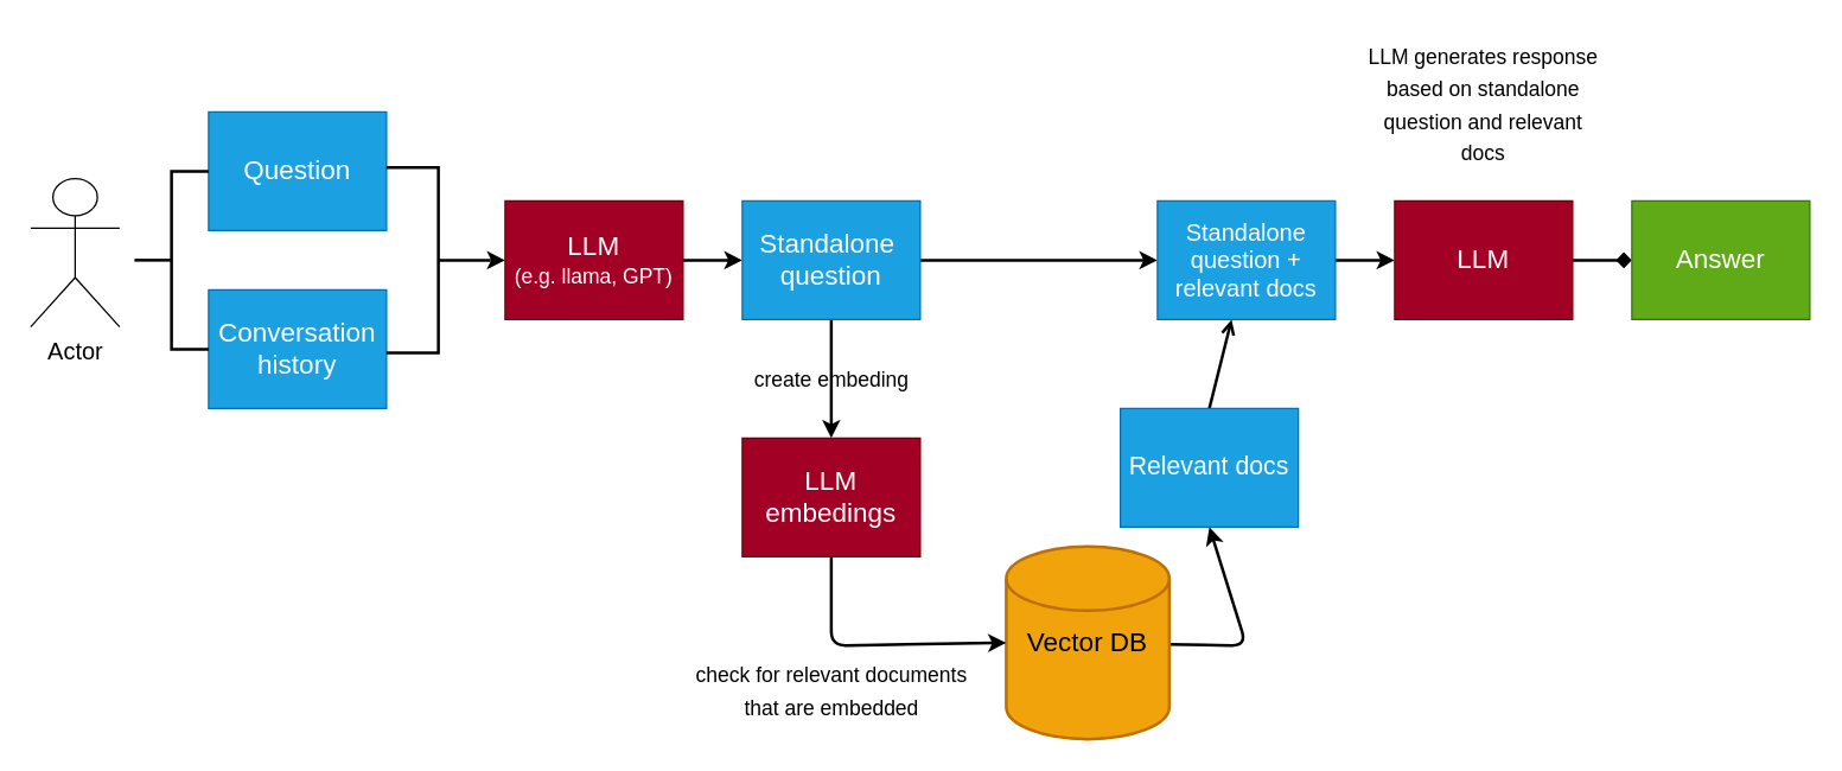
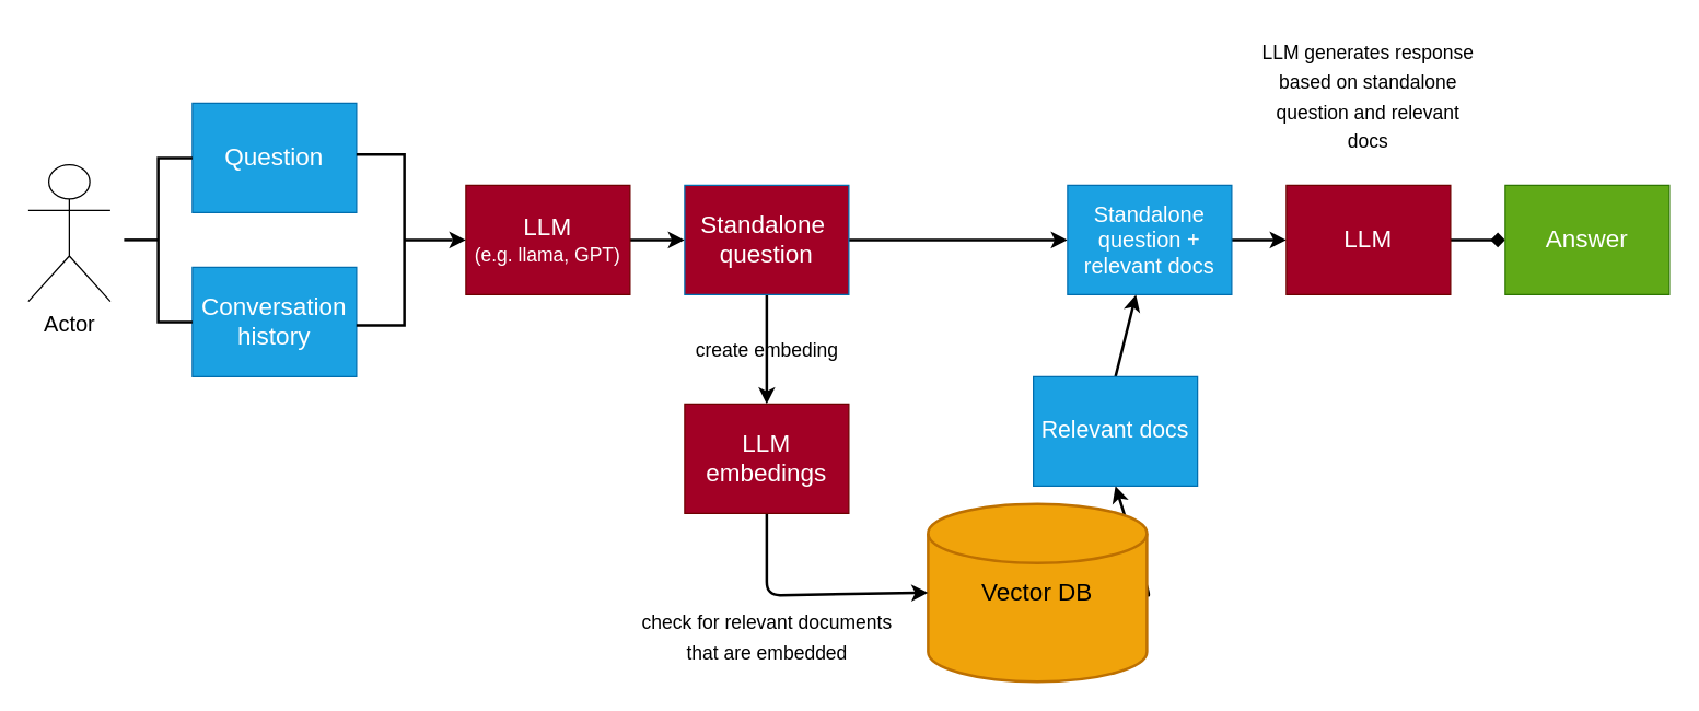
  <mxCell id="0" />
  <mxCell id="1" parent="0" />
  <mxCell id="2" value="Actor" style="shape=umlActor;verticalLabelPosition=bottom;verticalAlign=top;html=1;outlineConnect=0;labelBackgroundColor=none;labelBorderColor=none;fontSize=16;fontColor=default;fillColor=none;" vertex="1" parent="1"><mxGeometry x="20" y="120" width="60" height="100" as="geometry" /></mxCell>
  <mxCell id="3" value="&lt;font style=&quot;font-size: 18px;&quot;&gt;Question&lt;/font&gt;" style="whiteSpace=wrap;html=1;fillColor=#1ba1e2;fontColor=#ffffff;strokeColor=#006EAF;" vertex="1" parent="1"><mxGeometry x="140" y="75" width="120" height="80" as="geometry" /></mxCell>
  <mxCell id="4" value="" style="edgeStyle=none;html=1;strokeWidth=2;" edge="1" parent="1" source="5" target="8"><mxGeometry relative="1" as="geometry" /></mxCell>
  <mxCell id="5" value="&lt;font style=&quot;&quot;&gt;&lt;span style=&quot;font-size: 18px;&quot;&gt;LLM &lt;/span&gt;&lt;br&gt;&lt;font style=&quot;font-size: 14px;&quot;&gt;(e.g. llama, GPT)&lt;/font&gt;&lt;/font&gt;" style="whiteSpace=wrap;html=1;fillColor=#a20025;fontColor=#ffffff;strokeColor=#6F0000;" vertex="1" parent="1"><mxGeometry x="340" y="135" width="120" height="80" as="geometry" /></mxCell>
  <mxCell id="6" style="edgeStyle=none;html=1;exitX=1;exitY=0.5;exitDx=0;exitDy=0;entryX=0;entryY=0.5;entryDx=0;entryDy=0;strokeWidth=2;" edge="1" parent="1" source="8" target="13"><mxGeometry relative="1" as="geometry" /></mxCell>
  <mxCell id="7" value="&lt;font style=&quot;font-size: 14px;&quot;&gt;create embeding&lt;/font&gt;" style="edgeStyle=none;html=1;entryX=0.5;entryY=0;entryDx=0;entryDy=0;strokeWidth=2;fontSize=18;labelBackgroundColor=none;" edge="1" parent="1" source="8" target="22"><mxGeometry relative="1" as="geometry"><mxPoint as="offset" /></mxGeometry></mxCell>
- <mxCell id="8" value="&lt;font style=&quot;font-size: 18px;&quot;&gt;Standalone&amp;nbsp; &lt;br&gt;question&lt;/font&gt;" style="whiteSpace=wrap;html=1;fillColor=#1ba1e2;fontColor=#ffffff;strokeColor=#006EAF;" vertex="1" parent="1"><mxGeometry x="500" y="135" width="120" height="80" as="geometry" /></mxCell>
+ <mxCell id="8" value="&lt;font style=&quot;font-size: 18px;&quot;&gt;Standalone&amp;nbsp; &lt;br&gt;question&lt;/font&gt;" style="whiteSpace=wrap;html=1;fillColor=#a20025;fontColor=#ffffff;strokeColor=#006EAF;" vertex="1" parent="1"><mxGeometry x="500" y="135" width="120" height="80" as="geometry" /></mxCell>
  <mxCell id="9" value="&lt;font style=&quot;font-size: 18px;&quot;&gt;Conversation &lt;br&gt;history&lt;/font&gt;" style="whiteSpace=wrap;html=1;fillColor=#1ba1e2;fontColor=#ffffff;strokeColor=#006EAF;" vertex="1" parent="1"><mxGeometry x="140" y="195" width="120" height="80" as="geometry" /></mxCell>
  <mxCell id="10" style="edgeStyle=none;html=1;exitX=0;exitY=0.5;exitDx=0;exitDy=0;exitPerimeter=0;entryX=0;entryY=0.5;entryDx=0;entryDy=0;strokeWidth=2;" edge="1" parent="1" source="11" target="5"><mxGeometry relative="1" as="geometry" /></mxCell>
  <mxCell id="11" value="" style="strokeWidth=2;html=1;shape=mxgraph.flowchart.annotation_2;align=left;labelPosition=right;pointerEvents=1;rotation=-180;" vertex="1" parent="1"><mxGeometry y="112.5" width="70" height="125" as="geometry" x="260" /></mxCell>
  <mxCell id="12" style="edgeStyle=none;html=1;entryX=0;entryY=0.5;entryDx=0;entryDy=0;strokeWidth=2;" edge="1" parent="1" source="13" target="15"><mxGeometry relative="1" as="geometry" /></mxCell>
  <mxCell id="13" value="&lt;font style=&quot;font-size: 16px;&quot;&gt;Standalone question + relevant docs&lt;/font&gt;" style="whiteSpace=wrap;html=1;fillColor=#1ba1e2;fontColor=#ffffff;strokeColor=#006EAF;" vertex="1" parent="1"><mxGeometry x="780" y="135" width="120" height="80" as="geometry" /></mxCell>
  <mxCell id="14" style="edgeStyle=none;html=1;strokeWidth=2;entryX=0;entryY=0.5;entryDx=0;entryDy=0;endArrow=diamond;" edge="1" parent="1" source="15" target="16"><mxGeometry relative="1" as="geometry"><mxPoint x="1230" y="175" as="targetPoint" /></mxGeometry></mxCell>
  <mxCell id="15" value="&lt;font style=&quot;font-size: 18px;&quot;&gt;LLM&lt;/font&gt;" style="whiteSpace=wrap;html=1;fillColor=#a20025;fontColor=#ffffff;strokeColor=#6F0000;" vertex="1" parent="1"><mxGeometry x="940" y="135" width="120" height="80" as="geometry" /></mxCell>
  <mxCell id="16" value="&lt;font style=&quot;font-size: 18px;&quot;&gt;Answer&lt;/font&gt;" style="whiteSpace=wrap;html=1;fillColor=#60a917;fontColor=#ffffff;strokeColor=#2D7600;" vertex="1" parent="1"><mxGeometry x="1100" y="135" width="120" height="80" as="geometry" /></mxCell>
  <mxCell id="17" value="" style="strokeWidth=2;html=1;shape=mxgraph.flowchart.annotation_2;align=left;labelPosition=right;pointerEvents=1;fontSize=18;" vertex="1" parent="1"><mxGeometry x="90" y="115" width="50" height="120" as="geometry" /></mxCell>
  <mxCell id="18" style="edgeStyle=none;html=1;entryX=0.5;entryY=1;entryDx=0;entryDy=0;strokeWidth=2;fontSize=18;" edge="1" parent="1" source="19" target="24"><mxGeometry relative="1" as="geometry"><Array as="points"><mxPoint x="840" y="435" /></Array></mxGeometry></mxCell>
- <mxCell id="19" value="Vector DB" style="strokeWidth=2;html=1;shape=mxgraph.flowchart.database;whiteSpace=wrap;fontSize=18;fillColor=#f0a30a;fontColor=#000000;strokeColor=#BD7000;" vertex="1" parent="1"><mxGeometry x="678" y="368" width="110" height="130" as="geometry" /></mxCell>
+ <mxCell id="19" value="Vector DB" style="strokeWidth=2;html=1;shape=mxgraph.flowchart.database;whiteSpace=wrap;fontSize=18;fillColor=#f0a30a;fontColor=#000000;strokeColor=#BD7000;" vertex="1" parent="1"><mxGeometry x="678" y="368" width="160" height="130" as="geometry" /></mxCell>
  <mxCell id="20" style="edgeStyle=none;html=1;entryX=0;entryY=0.5;entryDx=0;entryDy=0;entryPerimeter=0;strokeWidth=2;fontSize=18;" edge="1" parent="1" target="19"><mxGeometry relative="1" as="geometry"><mxPoint x="560" y="375" as="sourcePoint" /><Array as="points"><mxPoint x="560" y="435" /></Array></mxGeometry></mxCell>
  <mxCell id="21" value="&lt;font style=&quot;font-size: 14px;&quot;&gt;check for relevant documents&lt;br&gt;that are embedded&lt;br&gt;&lt;/font&gt;" style="edgeLabel;html=1;align=center;verticalAlign=middle;resizable=0;points=[];fontSize=18;fontColor=default;labelBackgroundColor=none;" vertex="1" connectable="0" parent="20"><mxGeometry x="-0.05" relative="1" as="geometry"><mxPoint x="-25" y="30" as="offset" /></mxGeometry></mxCell>
  <mxCell id="22" value="&lt;font style=&quot;font-size: 18px;&quot;&gt;LLM embedings&lt;/font&gt;" style="whiteSpace=wrap;html=1;fillColor=#a20025;fontColor=#ffffff;strokeColor=#6F0000;" vertex="1" parent="1"><mxGeometry x="500" y="295" width="120" height="80" as="geometry" /></mxCell>
- <mxCell id="23" style="edgeStyle=none;html=1;exitX=0.5;exitY=0;exitDx=0;exitDy=0;strokeWidth=2;fontSize=18;endArrow=open;" edge="1" parent="1" source="24" target="13"><mxGeometry relative="1" as="geometry" /></mxCell>
+ <mxCell id="23" style="edgeStyle=none;html=1;exitX=0.5;exitY=0;exitDx=0;exitDy=0;strokeWidth=2;fontSize=18;" edge="1" parent="1" source="24" target="13"><mxGeometry relative="1" as="geometry" /></mxCell>
  <mxCell id="24" value="Relevant docs" style="whiteSpace=wrap;html=1;fontSize=17;fillColor=#1ba1e2;fontColor=#ffffff;strokeColor=#006EAF;" vertex="1" parent="1"><mxGeometry x="755" y="275" width="120" height="80" as="geometry" /></mxCell>
  <mxCell id="25" value="&lt;font style=&quot;font-size: 14px;&quot;&gt;LLM generates response based on standalone question and relevant docs&lt;/font&gt;" style="text;strokeColor=none;align=center;fillColor=none;html=1;verticalAlign=middle;whiteSpace=wrap;rounded=0;fontSize=18;" vertex="1" parent="1"><mxGeometry x="920" y="20" width="160" height="100" as="geometry" /></mxCell>
